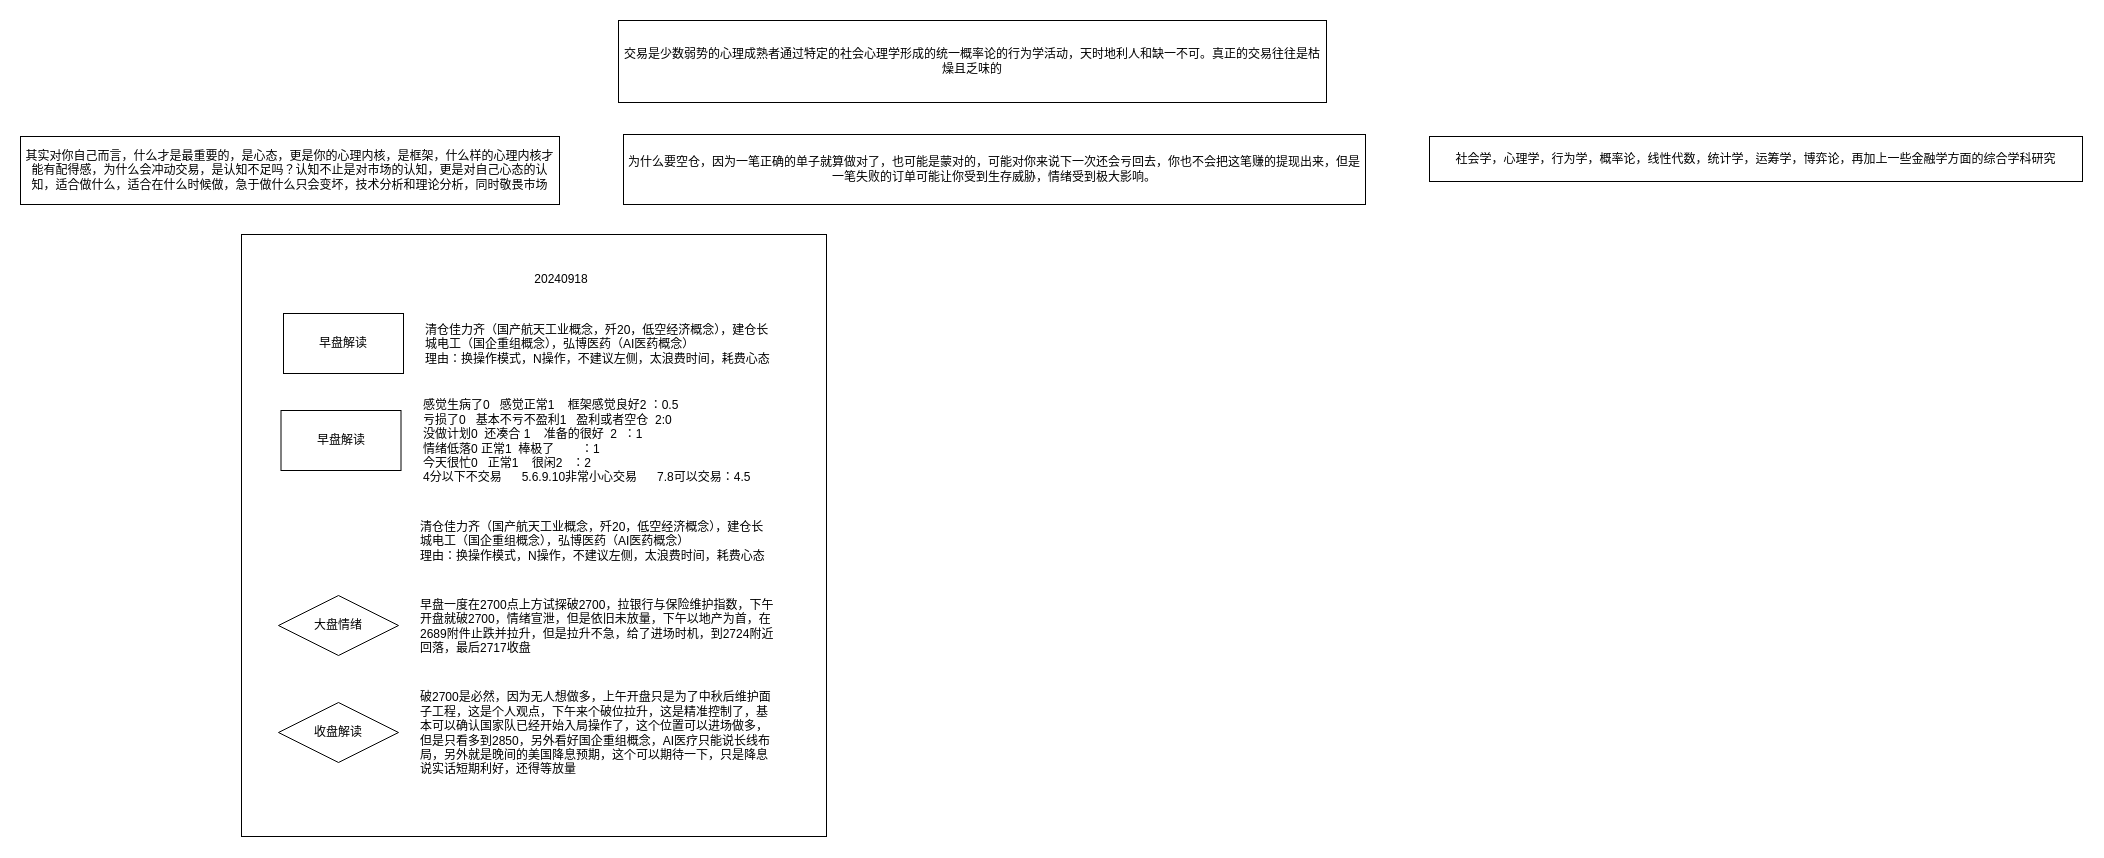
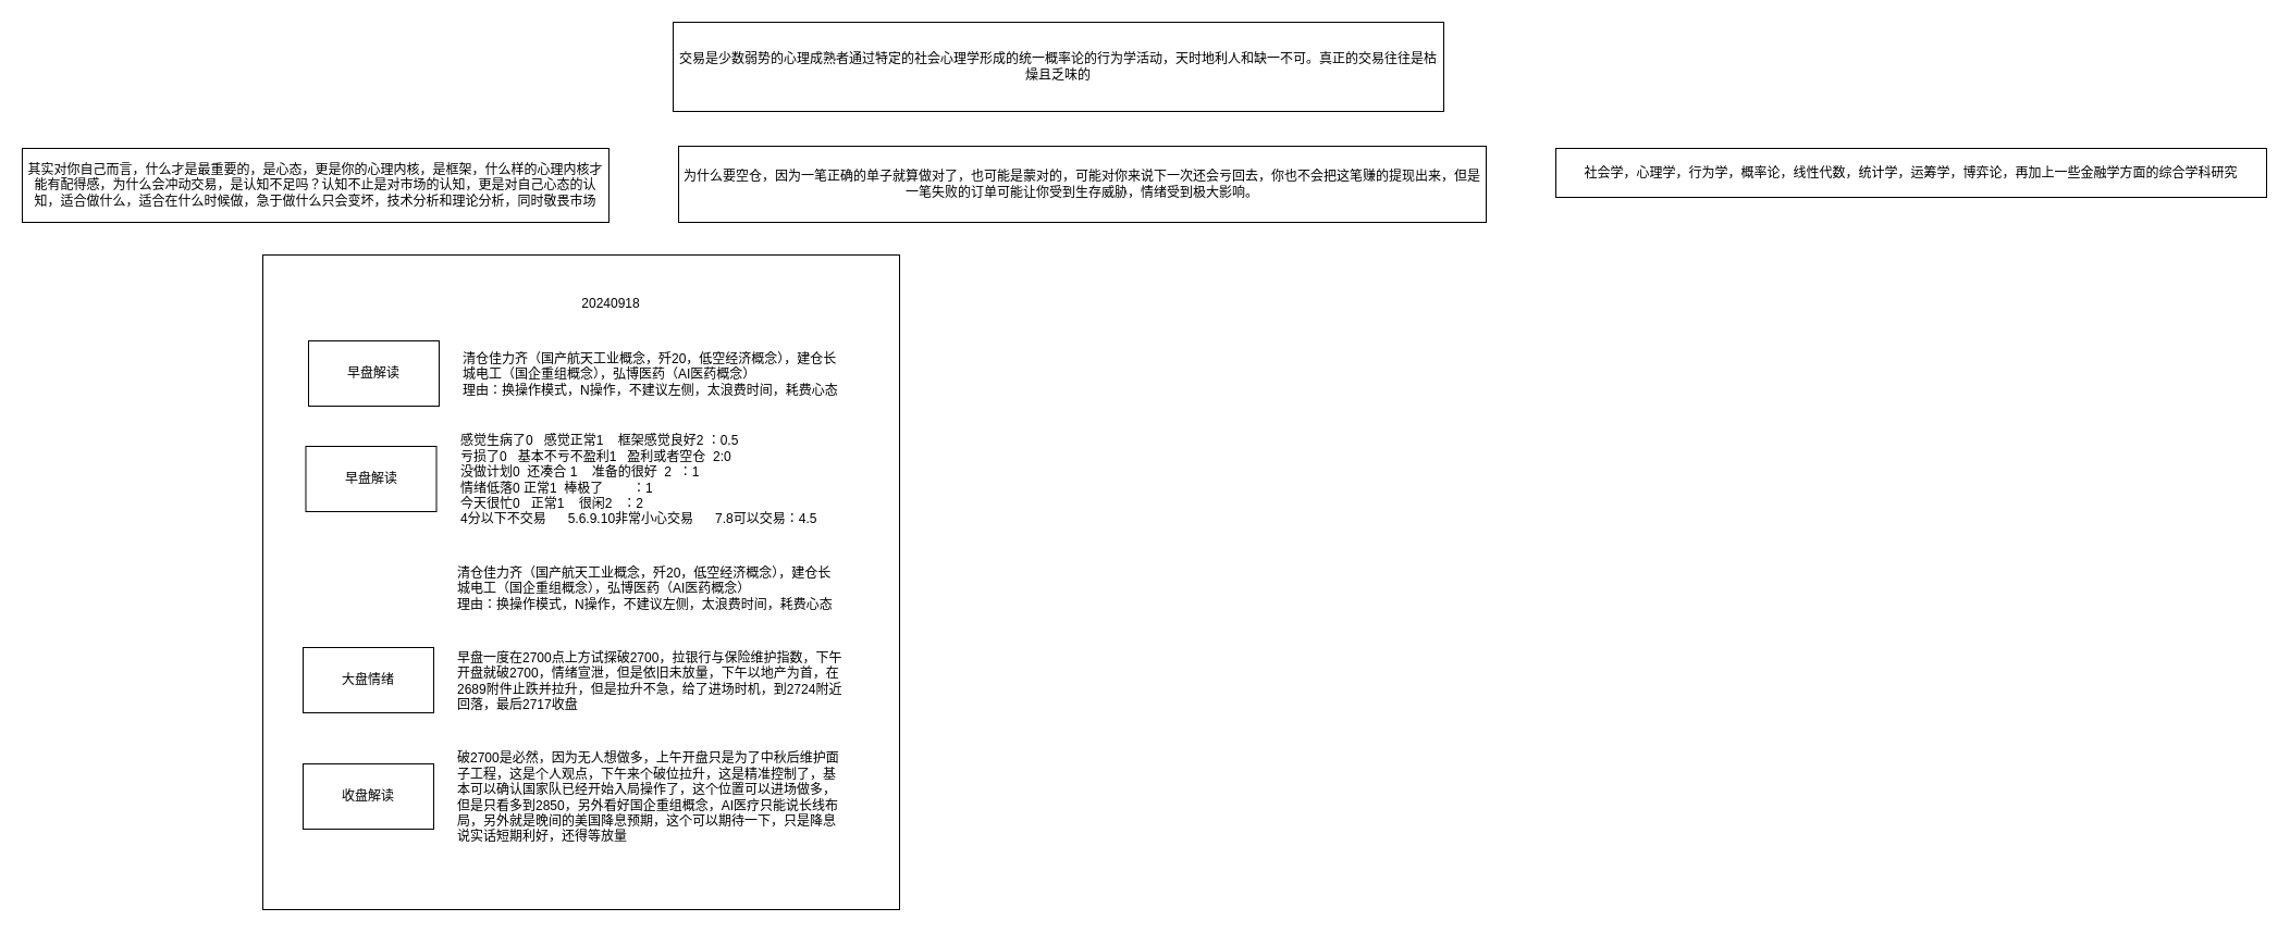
  <mxCell id="0" />
  <mxCell id="1" parent="0" />
  <mxCell id="2" value="" style="rounded=0;whiteSpace=wrap;html=1;" vertex="1" parent="1"><mxGeometry x="241" y="234" width="585" height="602" as="geometry" /></mxCell>
  <mxCell id="3" value="20240918" style="text;html=1;align=center;verticalAlign=middle;whiteSpace=wrap;rounded=0;" vertex="1" parent="1"><mxGeometry x="306" y="253" width="510" height="52" as="geometry" /></mxCell>
  <mxCell id="4" value="" style="group" vertex="1" connectable="0" parent="1"><mxGeometry x="278" y="510" width="495.5" height="61" as="geometry" /></mxCell>
  <mxCell id="5" value="清仓佳力齐（国产航天工业概念，歼20，低空经济概念），建仓长城电工（国企重组概念），弘博医药（AI医药概念）&lt;div&gt;理由：换操作模式，N操作，不建议左侧，太浪费时间，耗费心态&lt;/div&gt;" style="text;html=1;align=left;verticalAlign=middle;whiteSpace=wrap;rounded=0;" vertex="1" parent="4"><mxGeometry x="140" width="355.5" height="61" as="geometry" /></mxCell>
  <mxCell id="6" value="" style="group" vertex="1" connectable="0" parent="1"><mxGeometry x="278" y="595" width="495.5" height="61" as="geometry" /></mxCell>
  <mxCell id="7" value="早盘一度在2700点上方试探破2700，拉银行与保险维护指数，下午开盘就破2700，情绪宣泄，但是依旧未放量，下午以地产为首，在2689附件止跌并拉升，但是拉升不急，给了进场时机，到2724附近回落，最后2717收盘" style="text;html=1;align=left;verticalAlign=middle;whiteSpace=wrap;rounded=0;" vertex="1" parent="6"><mxGeometry x="140" width="355.5" height="61" as="geometry" /></mxCell>
- <mxCell id="8" value="大盘情绪" style="rhombus;whiteSpace=wrap;html=1;" vertex="1" parent="6"><mxGeometry width="120" height="60" as="geometry" /></mxCell>
+ <mxCell id="8" value="大盘情绪" style="rounded=0;whiteSpace=wrap;html=1;" vertex="1" parent="6"><mxGeometry width="120" height="60" as="geometry" /></mxCell>
  <mxCell id="9" value="" style="group" vertex="1" connectable="0" parent="1"><mxGeometry x="283" y="313" width="495.5" height="61" as="geometry" /></mxCell>
  <mxCell id="10" value="清仓佳力齐（国产航天工业概念，歼20，低空经济概念），建仓长城电工（国企重组概念），弘博医药（AI医药概念）&lt;div&gt;理由：换操作模式，N操作，不建议左侧，太浪费时间，耗费心态&lt;/div&gt;" style="text;html=1;align=left;verticalAlign=middle;whiteSpace=wrap;rounded=0;" vertex="1" parent="9"><mxGeometry x="140" width="355.5" height="61" as="geometry" /></mxCell>
  <mxCell id="11" value="早盘解读" style="rounded=0;whiteSpace=wrap;html=1;" vertex="1" parent="9"><mxGeometry width="120" height="60" as="geometry" /></mxCell>
  <mxCell id="12" value="" style="group" vertex="1" connectable="0" parent="1"><mxGeometry x="278" y="702" width="495.5" height="61" as="geometry" /></mxCell>
  <mxCell id="13" value="破2700是必然，因为无人想做多，上午开盘只是为了中秋后维护面子工程，这是个人观点，下午来个破位拉升，这是精准控制了，基本可以确认国家队已经开始入局操作了，这个位置可以进场做多，但是只看多到2850，另外看好国企重组概念，AI医疗只能说长线布局，另外就是晚间的美国降息预期，这个可以期待一下，只是降息说实话短期利好，还得等放量" style="text;html=1;align=left;verticalAlign=middle;whiteSpace=wrap;rounded=0;" vertex="1" parent="12"><mxGeometry x="140" width="355.5" height="61" as="geometry" /></mxCell>
- <mxCell id="14" value="收盘解读" style="rhombus;whiteSpace=wrap;html=1;" vertex="1" parent="12"><mxGeometry width="120" height="60" as="geometry" /></mxCell>
+ <mxCell id="14" value="收盘解读" style="rounded=0;whiteSpace=wrap;html=1;" vertex="1" parent="12"><mxGeometry width="120" height="60" as="geometry" /></mxCell>
  <mxCell id="15" value="" style="group" vertex="1" connectable="0" parent="1"><mxGeometry x="280.5" y="410" width="495.5" height="61" as="geometry" /></mxCell>
  <mxCell id="16" value="感觉生病了0&amp;nbsp; &amp;nbsp;感觉正常1&amp;nbsp; &amp;nbsp; 框架感觉良好2 ：0.5&lt;br&gt;亏损了0&amp;nbsp; &amp;nbsp;基本不亏不盈利1&amp;nbsp; &amp;nbsp;盈利或者空仓&amp;nbsp; 2:0&lt;br&gt;没做计划0&amp;nbsp; 还凑合 1&amp;nbsp; &amp;nbsp; 准备的很好&amp;nbsp; 2&amp;nbsp; ：1&lt;br&gt;情绪低落0 正常1&amp;nbsp; 棒极了&amp;nbsp; &amp;nbsp; &amp;nbsp; &amp;nbsp; ：1&lt;br&gt;今天很忙0&amp;nbsp; &amp;nbsp;正常1&amp;nbsp; &amp;nbsp; 很闲2&amp;nbsp; &amp;nbsp;：2&lt;br&gt;4分以下不交易&amp;nbsp; &amp;nbsp; &amp;nbsp; 5.6.9.10非常小心交易&amp;nbsp; &amp;nbsp; &amp;nbsp; 7.8可以交易：4.5" style="text;html=1;align=left;verticalAlign=middle;whiteSpace=wrap;rounded=0;" vertex="1" parent="15"><mxGeometry x="140" width="355.5" height="61" as="geometry" /></mxCell>
  <mxCell id="17" value="早盘解读" style="rounded=0;whiteSpace=wrap;html=1;" vertex="1" parent="15"><mxGeometry width="120" height="60" as="geometry" /></mxCell>
  <mxCell id="18" value="交易是少数弱势的心理成熟者通过特定的社会心理学形成的统一概率论的行为学活动，天时地利人和缺一不可。真正的交易往往是枯燥且乏味的" style="rounded=0;whiteSpace=wrap;html=1;" vertex="1" parent="1"><mxGeometry x="618" y="20" width="708" height="82" as="geometry" /></mxCell>
  <mxCell id="19" value="为什么要空仓，因为一笔正确的单子就算做对了，也可能是蒙对的，可能对你来说下一次还会亏回去，你也不会把这笔赚的提现出来，但是一笔失败的订单可能让你受到生存威胁，情绪受到极大影响。" style="rounded=0;whiteSpace=wrap;html=1;" vertex="1" parent="1"><mxGeometry x="623" y="134" width="742" height="70" as="geometry" /></mxCell>
  <mxCell id="20" value="其实对你自己而言，什么才是最重要的，是心态，更是你的心理内核，是框架，什么样的心理内核才能有配得感，为什么会冲动交易，是认知不足吗？认知不止是对市场的认知，更是对自己心态的认知，适合做什么，适合在什么时候做，急于做什么只会变坏，技术分析和理论分析，同时敬畏市场" style="rounded=0;whiteSpace=wrap;html=1;" vertex="1" parent="1"><mxGeometry x="20" y="136" width="539" height="68" as="geometry" /></mxCell>
  <mxCell id="21" value="社会学，心理学，行为学，概率论，线性代数，统计学，运筹学，博弈论，再加上一些金融学方面的综合学科研究" style="rounded=0;whiteSpace=wrap;html=1;" vertex="1" parent="1"><mxGeometry x="1429" y="136" width="653" height="45" as="geometry" /></mxCell>
